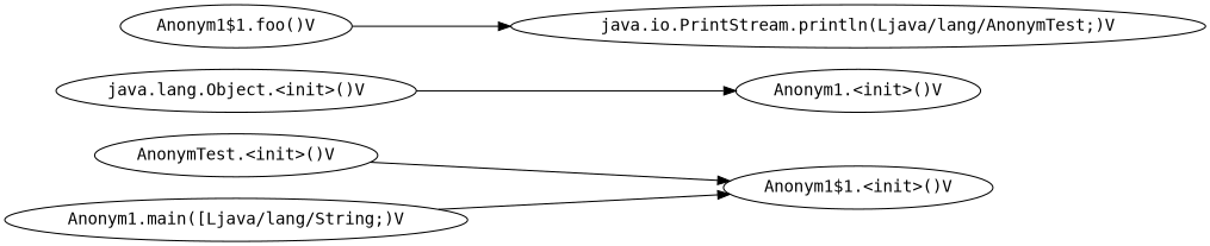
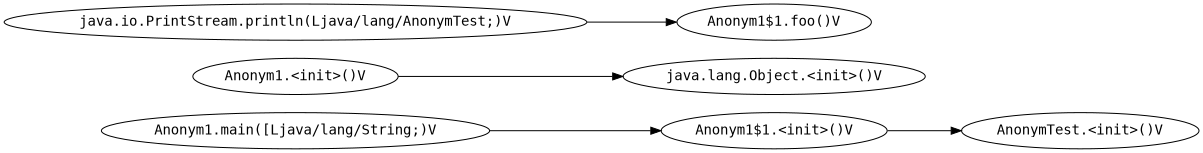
  digraph {
    fontname="DejaVu Sans Mono"
    rankdir=LR
    node [fontname="DejaVu Sans Mono"]
    edge [fontname="DejaVu Sans Mono"]
    n1 [label="AnonymTest.<init>()V"]
    n2 [label="java.lang.Object.<init>()V"]
    n3 [label="Anonym1.<init>()V"]
    n4 [label="Anonym1.main([Ljava/lang/String;)V"]
    n5 [label="Anonym1$1.<init>()V"]
    n6 [label="Anonym1$1.foo()V"]
    n7 [label="java.io.PrintStream.println(Ljava/lang/AnonymTest;)V"]
-   n2 -> n3
+   n3 -> n2
    n4 -> n5
-   n1 -> n5
-   n6 -> n7
+   n5 -> n1
+   n7 -> n6
  }
